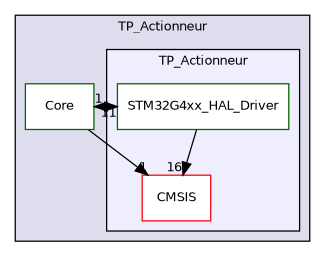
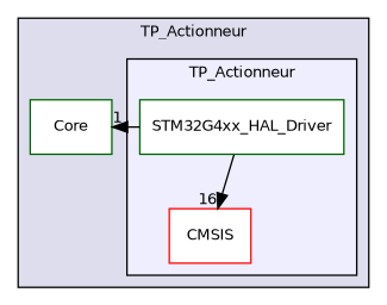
  digraph {
    compound=true
    node [color=darkgreen fillcolor=white fontname=Helvetica fontsize=10 shape=box style=filled]
    edge [headlabel=1 labeldistance=1.5 labelfontname=Helvetica labelfontsize=10]
    n1 [color=red label=CMSIS]
    n2 [label=STM32G4xx_HAL_Driver]
    n3 [label=Core]
    subgraph cluster_1 {
      bgcolor="#ddddee"
      fontname=Helvetica
      fontsize=10
      label=TP_Actionneur
      pencolor=black
      n3
      subgraph cluster_2 {
        bgcolor="#eeeeff"
        fontname=Helvetica
        fontsize=10
        label=TP_Actionneur
        pencolor=black
        n1
        n2
      }
    }
    n2 -> n1 [headlabel=16]
    n2 -> n3
-   n3 -> n1
-   n3 -> n2 [headlabel=11]
  }
